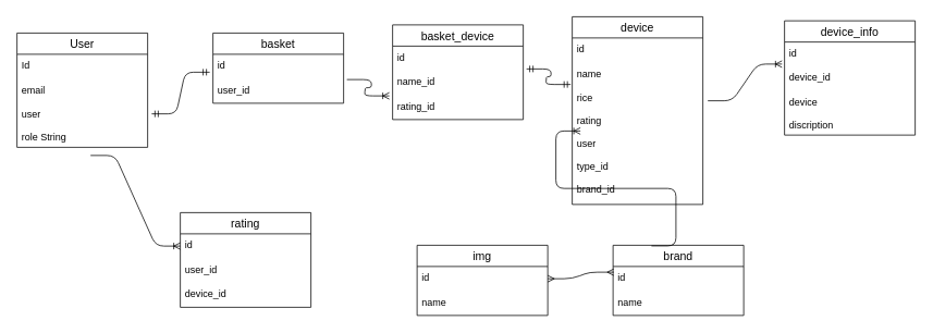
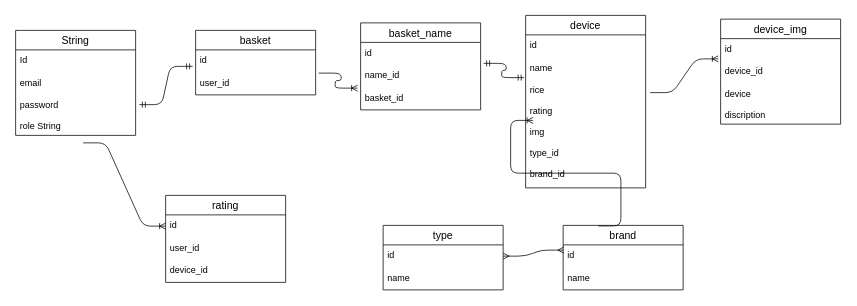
  <mxCell id="0" />
  <mxCell id="1" parent="0" />
- <mxCell id="2" value="User" style="swimlane;fontStyle=0;childLayout=stackLayout;horizontal=1;startSize=26;horizontalStack=0;resizeParent=1;resizeParentMax=0;resizeLast=0;collapsible=1;marginBottom=0;align=center;fontSize=14;" vertex="1" parent="1"><mxGeometry x="20" y="40" width="160" height="140" as="geometry" /></mxCell>
+ <mxCell id="2" value="String" style="swimlane;fontStyle=0;childLayout=stackLayout;horizontal=1;startSize=26;horizontalStack=0;resizeParent=1;resizeParentMax=0;resizeLast=0;collapsible=1;marginBottom=0;align=center;fontSize=14;" vertex="1" parent="1"><mxGeometry x="20" y="40" width="160" height="140" as="geometry" /></mxCell>
  <mxCell id="3" value="Id" style="text;strokeColor=none;fillColor=none;spacingLeft=4;spacingRight=4;overflow=hidden;rotatable=0;points=[[0,0.5],[1,0.5]];portConstraint=eastwest;fontSize=12;" vertex="1" parent="2"><mxGeometry y="26" width="160" height="30" as="geometry" /></mxCell>
  <mxCell id="4" value="email" style="text;strokeColor=none;fillColor=none;spacingLeft=4;spacingRight=4;overflow=hidden;rotatable=0;points=[[0,0.5],[1,0.5]];portConstraint=eastwest;fontSize=12;" vertex="1" parent="2"><mxGeometry y="56" width="160" height="30" as="geometry" /></mxCell>
- <mxCell id="5" value="user&#10;&#10;role String&#10;&#10;" style="text;strokeColor=none;fillColor=none;spacingLeft=4;spacingRight=4;overflow=hidden;rotatable=0;points=[[0,0.5],[1,0.5]];portConstraint=eastwest;fontSize=12;" vertex="1" parent="2"><mxGeometry y="86" width="160" height="54" as="geometry" /></mxCell>
+ <mxCell id="5" value="password&#10;&#10;role String&#10;&#10;" style="text;strokeColor=none;fillColor=none;spacingLeft=4;spacingRight=4;overflow=hidden;rotatable=0;points=[[0,0.5],[1,0.5]];portConstraint=eastwest;fontSize=12;" vertex="1" parent="2"><mxGeometry y="86" width="160" height="54" as="geometry" /></mxCell>
  <mxCell id="6" value="basket" style="swimlane;fontStyle=0;childLayout=stackLayout;horizontal=1;startSize=26;horizontalStack=0;resizeParent=1;resizeParentMax=0;resizeLast=0;collapsible=1;marginBottom=0;align=center;fontSize=14;" vertex="1" parent="1"><mxGeometry x="260" y="40" width="160" height="86" as="geometry" /></mxCell>
  <mxCell id="7" value="id" style="text;strokeColor=none;fillColor=none;spacingLeft=4;spacingRight=4;overflow=hidden;rotatable=0;points=[[0,0.5],[1,0.5]];portConstraint=eastwest;fontSize=12;" vertex="1" parent="6"><mxGeometry y="26" width="160" height="30" as="geometry" /></mxCell>
  <mxCell id="8" value="user_id" style="text;strokeColor=none;fillColor=none;spacingLeft=4;spacingRight=4;overflow=hidden;rotatable=0;points=[[0,0.5],[1,0.5]];portConstraint=eastwest;fontSize=12;" vertex="1" parent="6"><mxGeometry y="56" width="160" height="30" as="geometry" /></mxCell>
  <mxCell id="9" value="" style="edgeStyle=entityRelationEdgeStyle;fontSize=12;html=1;endArrow=ERmandOne;startArrow=ERmandOne;exitX=1.031;exitY=0.241;exitDx=0;exitDy=0;exitPerimeter=0;entryX=-0.025;entryY=0.733;entryDx=0;entryDy=0;entryPerimeter=0;" edge="1" parent="1" source="5" target="7"><mxGeometry width="100" height="100" relative="1" as="geometry"><mxPoint x="360" y="190" as="sourcePoint" /><mxPoint x="460" y="90" as="targetPoint" /></mxGeometry></mxCell>
  <mxCell id="10" value="device" style="swimlane;fontStyle=0;childLayout=stackLayout;horizontal=1;startSize=26;horizontalStack=0;resizeParent=1;resizeParentMax=0;resizeLast=0;collapsible=1;marginBottom=0;align=center;fontSize=14;" vertex="1" parent="1"><mxGeometry x="700" y="20" width="160" height="230" as="geometry" /></mxCell>
  <mxCell id="11" value="id" style="text;strokeColor=none;fillColor=none;spacingLeft=4;spacingRight=4;overflow=hidden;rotatable=0;points=[[0,0.5],[1,0.5]];portConstraint=eastwest;fontSize=12;" vertex="1" parent="10"><mxGeometry y="26" width="160" height="30" as="geometry" /></mxCell>
  <mxCell id="12" value="name" style="text;strokeColor=none;fillColor=none;spacingLeft=4;spacingRight=4;overflow=hidden;rotatable=0;points=[[0,0.5],[1,0.5]];portConstraint=eastwest;fontSize=12;" vertex="1" parent="10"><mxGeometry y="56" width="160" height="30" as="geometry" /></mxCell>
- <mxCell id="13" value="rice&#10;&#10;rating&#10;&#10;user&#10;&#10;type_id&#10;&#10;brand_id" style="text;strokeColor=none;fillColor=none;spacingLeft=4;spacingRight=4;overflow=hidden;rotatable=0;points=[[0,0.5],[1,0.5]];portConstraint=eastwest;fontSize=12;" vertex="1" parent="10"><mxGeometry y="86" width="160" height="144" as="geometry" /></mxCell>
- <mxCell id="14" value="img" style="swimlane;fontStyle=0;childLayout=stackLayout;horizontal=1;startSize=26;horizontalStack=0;resizeParent=1;resizeParentMax=0;resizeLast=0;collapsible=1;marginBottom=0;align=center;fontSize=14;" vertex="1" parent="1"><mxGeometry x="510" y="300" width="160" height="86" as="geometry" /></mxCell>
+ <mxCell id="13" value="rice&#10;&#10;rating&#10;&#10;img&#10;&#10;type_id&#10;&#10;brand_id" style="text;strokeColor=none;fillColor=none;spacingLeft=4;spacingRight=4;overflow=hidden;rotatable=0;points=[[0,0.5],[1,0.5]];portConstraint=eastwest;fontSize=12;" vertex="1" parent="10"><mxGeometry y="86" width="160" height="144" as="geometry" /></mxCell>
+ <mxCell id="14" value="type" style="swimlane;fontStyle=0;childLayout=stackLayout;horizontal=1;startSize=26;horizontalStack=0;resizeParent=1;resizeParentMax=0;resizeLast=0;collapsible=1;marginBottom=0;align=center;fontSize=14;" vertex="1" parent="1"><mxGeometry x="510" y="300" width="160" height="86" as="geometry" /></mxCell>
  <mxCell id="15" value="id" style="text;strokeColor=none;fillColor=none;spacingLeft=4;spacingRight=4;overflow=hidden;rotatable=0;points=[[0,0.5],[1,0.5]];portConstraint=eastwest;fontSize=12;" vertex="1" parent="14"><mxGeometry y="26" width="160" height="30" as="geometry" /></mxCell>
  <mxCell id="16" value="name" style="text;strokeColor=none;fillColor=none;spacingLeft=4;spacingRight=4;overflow=hidden;rotatable=0;points=[[0,0.5],[1,0.5]];portConstraint=eastwest;fontSize=12;" vertex="1" parent="14"><mxGeometry y="56" width="160" height="30" as="geometry" /></mxCell>
  <mxCell id="17" value="brand" style="swimlane;fontStyle=0;childLayout=stackLayout;horizontal=1;startSize=26;horizontalStack=0;resizeParent=1;resizeParentMax=0;resizeLast=0;collapsible=1;marginBottom=0;align=center;fontSize=14;" vertex="1" parent="1"><mxGeometry x="750" y="300" width="160" height="86" as="geometry" /></mxCell>
  <mxCell id="18" value="id" style="text;strokeColor=none;fillColor=none;spacingLeft=4;spacingRight=4;overflow=hidden;rotatable=0;points=[[0,0.5],[1,0.5]];portConstraint=eastwest;fontSize=12;" vertex="1" parent="17"><mxGeometry y="26" width="160" height="30" as="geometry" /></mxCell>
  <mxCell id="19" value="name" style="text;strokeColor=none;fillColor=none;spacingLeft=4;spacingRight=4;overflow=hidden;rotatable=0;points=[[0,0.5],[1,0.5]];portConstraint=eastwest;fontSize=12;" vertex="1" parent="17"><mxGeometry y="56" width="160" height="30" as="geometry" /></mxCell>
  <mxCell id="20" value="" style="edgeStyle=entityRelationEdgeStyle;fontSize=12;html=1;endArrow=ERoneToMany;exitX=0.294;exitY=0.009;exitDx=0;exitDy=0;exitPerimeter=0;" edge="1" parent="1" source="17"><mxGeometry width="100" height="100" relative="1" as="geometry"><mxPoint x="610" y="260" as="sourcePoint" /><mxPoint x="710" y="160" as="targetPoint" /></mxGeometry></mxCell>
  <mxCell id="21" value="" style="edgeStyle=entityRelationEdgeStyle;fontSize=12;html=1;endArrow=ERmany;startArrow=ERmany;exitX=1;exitY=0.5;exitDx=0;exitDy=0;entryX=0.006;entryY=0.233;entryDx=0;entryDy=0;entryPerimeter=0;" edge="1" parent="1" source="15" target="18"><mxGeometry width="100" height="100" relative="1" as="geometry"><mxPoint x="610" y="260" as="sourcePoint" /><mxPoint x="710" y="160" as="targetPoint" /></mxGeometry></mxCell>
- <mxCell id="22" value="device_info" style="swimlane;fontStyle=0;childLayout=stackLayout;horizontal=1;startSize=26;horizontalStack=0;resizeParent=1;resizeParentMax=0;resizeLast=0;collapsible=1;marginBottom=0;align=center;fontSize=14;" vertex="1" parent="1"><mxGeometry x="960" y="25" width="160" height="140" as="geometry" /></mxCell>
+ <mxCell id="22" value="device_img" style="swimlane;fontStyle=0;childLayout=stackLayout;horizontal=1;startSize=26;horizontalStack=0;resizeParent=1;resizeParentMax=0;resizeLast=0;collapsible=1;marginBottom=0;align=center;fontSize=14;" vertex="1" parent="1"><mxGeometry x="960" y="25" width="160" height="140" as="geometry" /></mxCell>
  <mxCell id="23" value="id" style="text;strokeColor=none;fillColor=none;spacingLeft=4;spacingRight=4;overflow=hidden;rotatable=0;points=[[0,0.5],[1,0.5]];portConstraint=eastwest;fontSize=12;" vertex="1" parent="22"><mxGeometry y="26" width="160" height="30" as="geometry" /></mxCell>
  <mxCell id="24" value="device_id" style="text;strokeColor=none;fillColor=none;spacingLeft=4;spacingRight=4;overflow=hidden;rotatable=0;points=[[0,0.5],[1,0.5]];portConstraint=eastwest;fontSize=12;" vertex="1" parent="22"><mxGeometry y="56" width="160" height="30" as="geometry" /></mxCell>
  <mxCell id="25" value="device&#10;&#10;discription" style="text;strokeColor=none;fillColor=none;spacingLeft=4;spacingRight=4;overflow=hidden;rotatable=0;points=[[0,0.5],[1,0.5]];portConstraint=eastwest;fontSize=12;" vertex="1" parent="22"><mxGeometry y="86" width="160" height="54" as="geometry" /></mxCell>
  <mxCell id="26" value="" style="edgeStyle=entityRelationEdgeStyle;fontSize=12;html=1;endArrow=ERoneToMany;exitX=1.038;exitY=0.118;exitDx=0;exitDy=0;exitPerimeter=0;entryX=-0.019;entryY=0.9;entryDx=0;entryDy=0;entryPerimeter=0;" edge="1" parent="1" source="13" target="23"><mxGeometry width="100" height="100" relative="1" as="geometry"><mxPoint x="610" y="260" as="sourcePoint" /><mxPoint x="710" y="160" as="targetPoint" /></mxGeometry></mxCell>
- <mxCell id="27" value="basket_device" style="swimlane;fontStyle=0;childLayout=stackLayout;horizontal=1;startSize=26;horizontalStack=0;resizeParent=1;resizeParentMax=0;resizeLast=0;collapsible=1;marginBottom=0;align=center;fontSize=14;" vertex="1" parent="1"><mxGeometry x="480" y="30" width="160" height="116" as="geometry" /></mxCell>
+ <mxCell id="27" value="basket_name" style="swimlane;fontStyle=0;childLayout=stackLayout;horizontal=1;startSize=26;horizontalStack=0;resizeParent=1;resizeParentMax=0;resizeLast=0;collapsible=1;marginBottom=0;align=center;fontSize=14;" vertex="1" parent="1"><mxGeometry x="480" y="30" width="160" height="116" as="geometry" /></mxCell>
  <mxCell id="28" value="id" style="text;strokeColor=none;fillColor=none;spacingLeft=4;spacingRight=4;overflow=hidden;rotatable=0;points=[[0,0.5],[1,0.5]];portConstraint=eastwest;fontSize=12;" vertex="1" parent="27"><mxGeometry y="26" width="160" height="30" as="geometry" /></mxCell>
  <mxCell id="29" value="name_id" style="text;strokeColor=none;fillColor=none;spacingLeft=4;spacingRight=4;overflow=hidden;rotatable=0;points=[[0,0.5],[1,0.5]];portConstraint=eastwest;fontSize=12;" vertex="1" parent="27"><mxGeometry y="56" width="160" height="30" as="geometry" /></mxCell>
- <mxCell id="30" value="rating_id" style="text;strokeColor=none;fillColor=none;spacingLeft=4;spacingRight=4;overflow=hidden;rotatable=0;points=[[0,0.5],[1,0.5]];portConstraint=eastwest;fontSize=12;" vertex="1" parent="27"><mxGeometry y="86" width="160" height="30" as="geometry" /></mxCell>
+ <mxCell id="30" value="basket_id" style="text;strokeColor=none;fillColor=none;spacingLeft=4;spacingRight=4;overflow=hidden;rotatable=0;points=[[0,0.5],[1,0.5]];portConstraint=eastwest;fontSize=12;" vertex="1" parent="27"><mxGeometry y="86" width="160" height="30" as="geometry" /></mxCell>
  <mxCell id="31" value="" style="edgeStyle=entityRelationEdgeStyle;fontSize=12;html=1;endArrow=ERoneToMany;exitX=1.025;exitY=0.033;exitDx=0;exitDy=0;exitPerimeter=0;entryX=-0.025;entryY=0.033;entryDx=0;entryDy=0;entryPerimeter=0;" edge="1" parent="1" source="8" target="30"><mxGeometry width="100" height="100" relative="1" as="geometry"><mxPoint x="400" y="260" as="sourcePoint" /><mxPoint x="500" y="160" as="targetPoint" /></mxGeometry></mxCell>
  <mxCell id="32" value="" style="edgeStyle=entityRelationEdgeStyle;fontSize=12;html=1;endArrow=ERmandOne;startArrow=ERmandOne;exitX=1.025;exitY=-0.067;exitDx=0;exitDy=0;exitPerimeter=0;entryX=-0.012;entryY=0.9;entryDx=0;entryDy=0;entryPerimeter=0;" edge="1" parent="1" source="29" target="12"><mxGeometry width="100" height="100" relative="1" as="geometry"><mxPoint x="400" y="260" as="sourcePoint" /><mxPoint x="500" y="160" as="targetPoint" /></mxGeometry></mxCell>
  <mxCell id="33" value="rating" style="swimlane;fontStyle=0;childLayout=stackLayout;horizontal=1;startSize=26;horizontalStack=0;resizeParent=1;resizeParentMax=0;resizeLast=0;collapsible=1;marginBottom=0;align=center;fontSize=14;" vertex="1" parent="1"><mxGeometry x="220" y="260" width="160" height="116" as="geometry" /></mxCell>
  <mxCell id="34" value="id" style="text;strokeColor=none;fillColor=none;spacingLeft=4;spacingRight=4;overflow=hidden;rotatable=0;points=[[0,0.5],[1,0.5]];portConstraint=eastwest;fontSize=12;" vertex="1" parent="33"><mxGeometry y="26" width="160" height="30" as="geometry" /></mxCell>
  <mxCell id="35" value="user_id" style="text;strokeColor=none;fillColor=none;spacingLeft=4;spacingRight=4;overflow=hidden;rotatable=0;points=[[0,0.5],[1,0.5]];portConstraint=eastwest;fontSize=12;" vertex="1" parent="33"><mxGeometry y="56" width="160" height="30" as="geometry" /></mxCell>
  <mxCell id="36" value="device_id" style="text;strokeColor=none;fillColor=none;spacingLeft=4;spacingRight=4;overflow=hidden;rotatable=0;points=[[0,0.5],[1,0.5]];portConstraint=eastwest;fontSize=12;" vertex="1" parent="33"><mxGeometry y="86" width="160" height="30" as="geometry" /></mxCell>
  <mxCell id="37" value="" style="edgeStyle=entityRelationEdgeStyle;fontSize=12;html=1;endArrow=ERoneToMany;exitX=0.563;exitY=1.185;exitDx=0;exitDy=0;exitPerimeter=0;entryX=0;entryY=0.5;entryDx=0;entryDy=0;" edge="1" parent="1" source="5" target="34"><mxGeometry width="100" height="100" relative="1" as="geometry"><mxPoint x="160" y="260" as="sourcePoint" /><mxPoint x="260" y="160" as="targetPoint" /></mxGeometry></mxCell>
